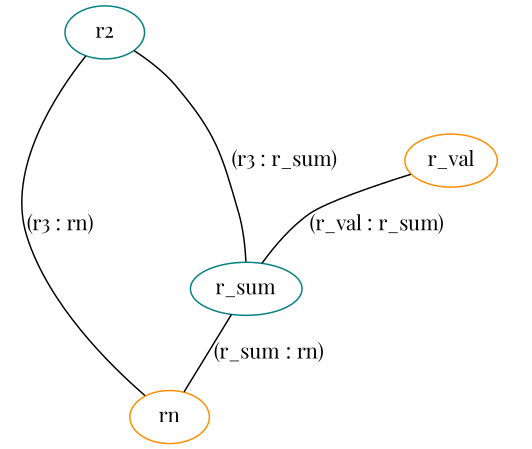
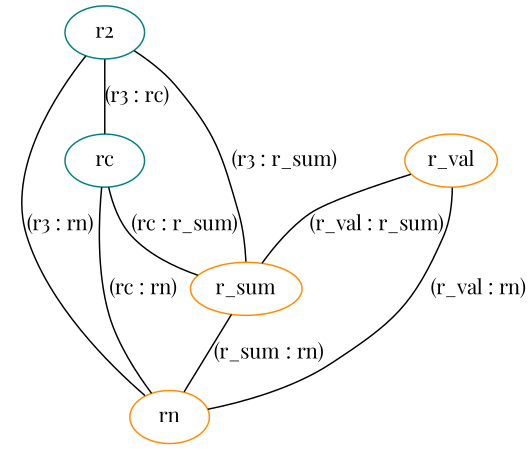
  graph {
    fontname="Playfair Display"
    node [color=teal fontname="Playfair Display"]
    edge [fontname="Playfair Display"]
-   n1 [label=r_sum]
+   n1 [color=darkorange label=r_sum]
    n2 [color=darkorange label=rn]
+   n3 [label=rc]
    n4 [color=darkorange label=r_val]
    n5 [label=r2]
    n1 -- n2 [label="(r_sum : rn)"]
+   n3 -- n1 [label="(rc : r_sum)"]
+   n3 -- n2 [label="(rc : rn)"]
    n4 -- n1 [label="(r_val : r_sum)"]
+   n4 -- n2 [label="(r_val : rn)"]
    n5 -- n1 [label="(r3 : r_sum)"]
    n5 -- n2 [label="(r3 : rn)"]
+   n5 -- n3 [label="(r3 : rc)"]
  }
